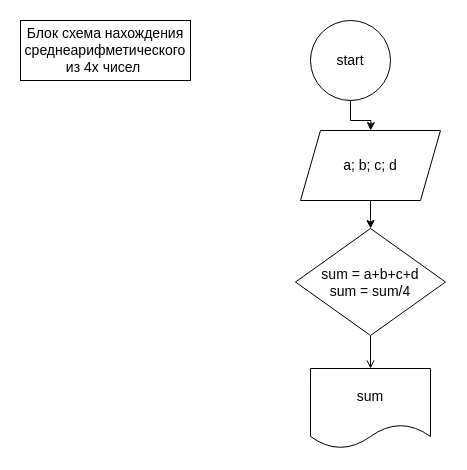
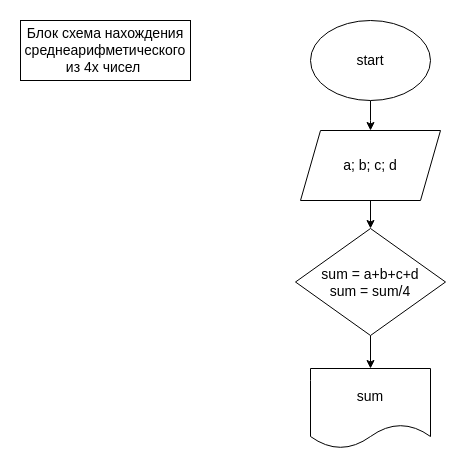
  <mxCell id="0" />
  <mxCell id="1" parent="0" />
  <mxCell id="2" value="Блок схема нахождения среднеарифметического из 4х чисел&amp;nbsp;" style="rounded=0;whiteSpace=wrap;html=1;fontSize=14;" parent="1" vertex="1"><mxGeometry x="20" y="20" width="170" height="60" as="geometry" /></mxCell>
  <mxCell id="3" style="edgeStyle=orthogonalEdgeStyle;rounded=0;orthogonalLoop=1;jettySize=auto;html=1;" parent="1" source="4" edge="1"><mxGeometry relative="1" as="geometry"><mxPoint x="370" y="130" as="targetPoint" /></mxGeometry></mxCell>
- <mxCell id="4" value="start" style="ellipse;whiteSpace=wrap;html=1;fontSize=14;" parent="1" vertex="1"><mxGeometry x="310" y="20" width="80" height="80" as="geometry" /></mxCell>
+ <mxCell id="4" value="start" style="ellipse;whiteSpace=wrap;html=1;fontSize=14;" parent="1" vertex="1"><mxGeometry x="310" y="20" width="120" height="80" as="geometry" /></mxCell>
  <mxCell id="5" value="" style="edgeStyle=orthogonalEdgeStyle;rounded=0;orthogonalLoop=1;jettySize=auto;html=1;" parent="1" source="6" target="8" edge="1"><mxGeometry relative="1" as="geometry" /></mxCell>
  <mxCell id="6" value="&lt;font style=&quot;font-size: 14px;&quot;&gt;a; b; c; d&lt;/font&gt;" style="shape=parallelogram;perimeter=parallelogramPerimeter;whiteSpace=wrap;html=1;fixedSize=1;" parent="1" vertex="1"><mxGeometry x="300" y="130" width="140" height="70" as="geometry" /></mxCell>
- <mxCell id="7" style="edgeStyle=orthogonalEdgeStyle;rounded=0;orthogonalLoop=1;jettySize=auto;html=1;exitX=0.5;exitY=1;exitDx=0;exitDy=0;entryX=0.5;entryY=0;entryDx=0;entryDy=0;fontSize=14;endArrow=open;" parent="1" source="8" target="9" edge="1"><mxGeometry relative="1" as="geometry" /></mxCell>
+ <mxCell id="7" style="edgeStyle=orthogonalEdgeStyle;rounded=0;orthogonalLoop=1;jettySize=auto;html=1;exitX=0.5;exitY=1;exitDx=0;exitDy=0;entryX=0.5;entryY=0;entryDx=0;entryDy=0;fontSize=14;" parent="1" source="8" target="9" edge="1"><mxGeometry relative="1" as="geometry" /></mxCell>
  <mxCell id="8" value="sum = a+b+c+d&lt;br style=&quot;font-size: 14px;&quot;&gt;sum = sum/4" style="rhombus;whiteSpace=wrap;html=1;fontSize=14;" parent="1" vertex="1"><mxGeometry x="295" y="228" width="150" height="107" as="geometry" /></mxCell>
  <mxCell id="9" value="sum" style="shape=document;whiteSpace=wrap;html=1;boundedLbl=1;fontSize=14;" parent="1" vertex="1"><mxGeometry x="310" y="368" width="120" height="80" as="geometry" /></mxCell>
